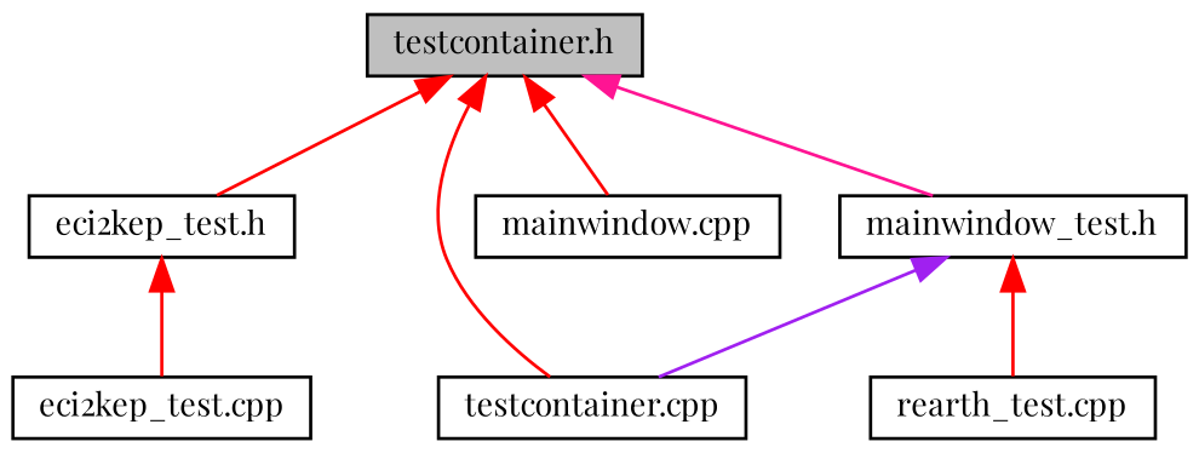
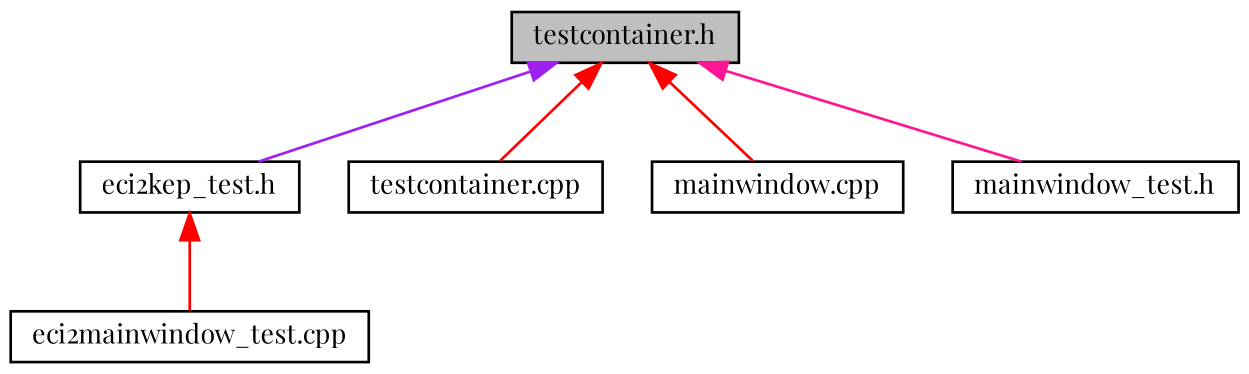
  digraph {
    fontname="Playfair Display"
    node [color=black fillcolor=white fontname="Playfair Display" fontsize=10 shape=record style=filled]
    edge [color=red dir=back fontname="Playfair Display" fontsize=10 labelfontname=Helvetica labelfontsize=10 style=solid]
    n1 [fillcolor=grey75 fontcolor=black height=0.2 label="testcontainer.h" width=0.4]
    n2 [height=0.2 label="eci2kep_test.h" width=0.4]
    n3 [height=0.2 label="testcontainer.cpp" width=0.4]
    n4 [height=0.2 label="mainwindow.cpp" width=0.4]
    n5 [height=0.2 label="mainwindow_test.h" width=0.4]
-   n6 [height=0.2 label="eci2kep_test.cpp" width=0.4]
-   n7 [height=0.2 label="rearth_test.cpp" width=0.4]
-   n1 -> n2
+   n6 [height=0.2 label="eci2mainwindow_test.cpp" width=0.4]
+   n1 -> n2 [color=purple]
    n1 -> n3
    n1 -> n4
    n1 -> n5 [color=deeppink]
    n2 -> n6
-   n5 -> n3 [color=purple]
-   n5 -> n7
  }
